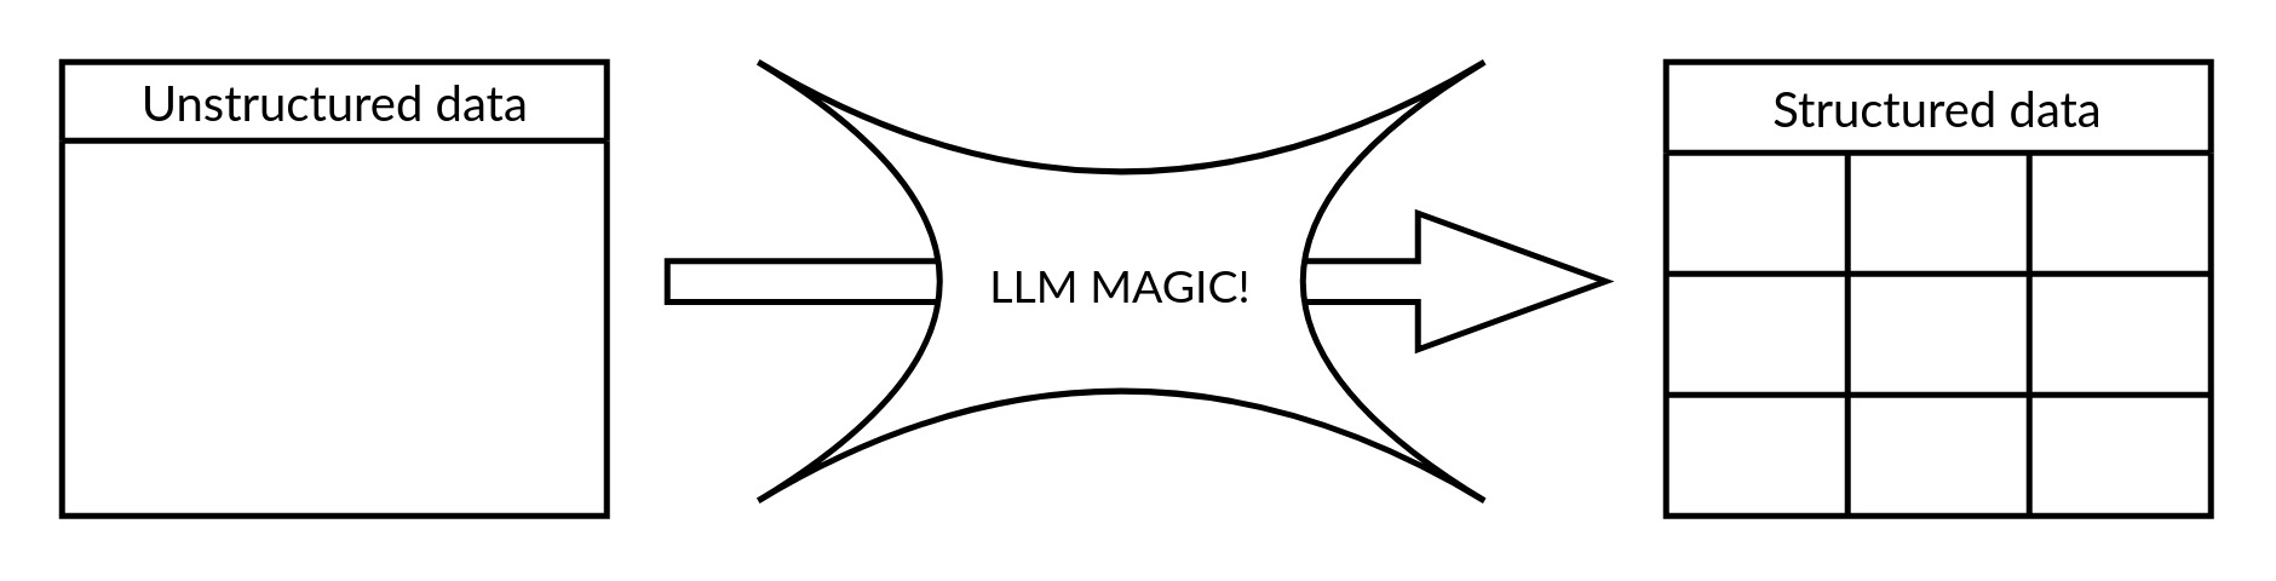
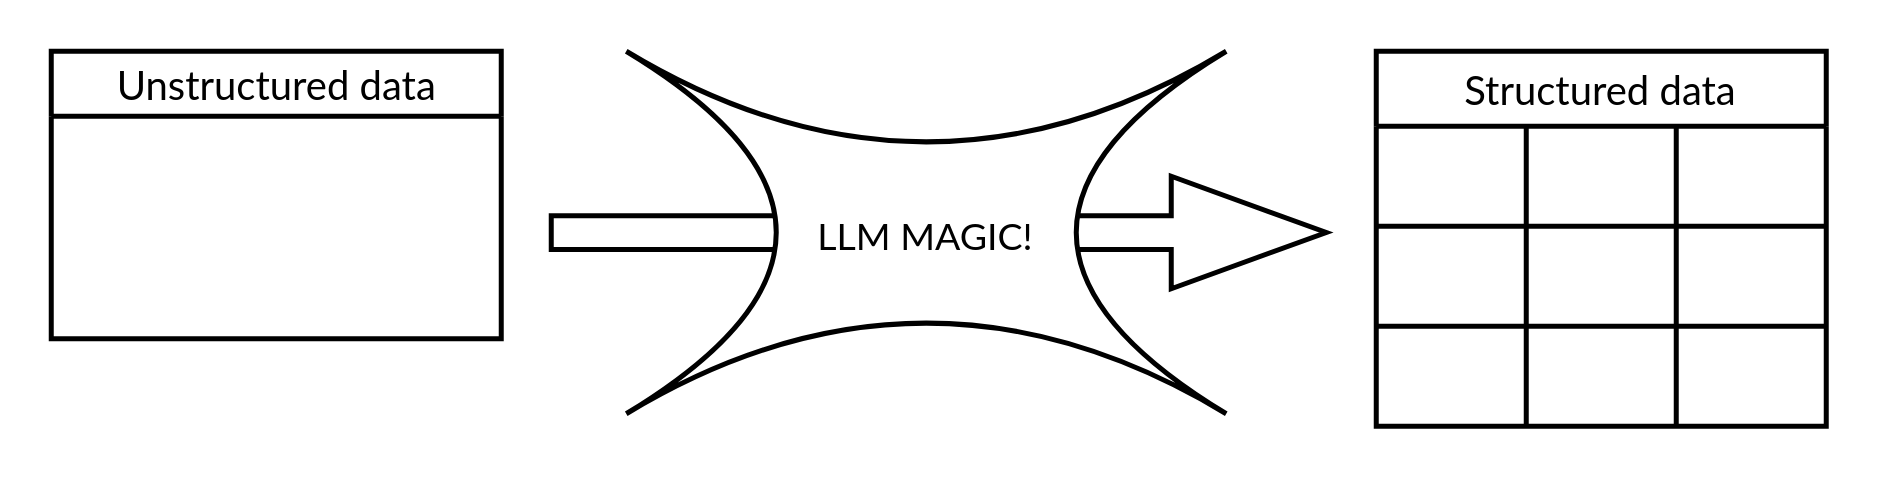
  <mxCell id="0" />
  <mxCell id="1" parent="0" />
  <mxCell id="2" value="Structured data" style="shape=table;startSize=30;container=1;collapsible=0;childLayout=tableLayout;strokeColor=default;fontSize=16;fontFamily=Lato;fontSource=https%3A%2F%2Ffonts.googleapis.com%2Fcss%3Ffamily%3DLato;strokeWidth=2;" vertex="1" parent="1"><mxGeometry x="550" y="20" width="180" height="150" as="geometry" /></mxCell>
  <mxCell id="3" value="" style="shape=tableRow;horizontal=0;startSize=0;swimlaneHead=0;swimlaneBody=0;strokeColor=inherit;top=0;left=0;bottom=0;right=0;collapsible=0;dropTarget=0;fillColor=none;points=[[0,0.5],[1,0.5]];portConstraint=eastwest;fontSize=16;" vertex="1" parent="2"><mxGeometry y="30" width="180" height="40" as="geometry" /></mxCell>
  <mxCell id="4" value="" style="shape=partialRectangle;html=1;whiteSpace=wrap;connectable=0;strokeColor=inherit;overflow=hidden;fillColor=none;top=0;left=0;bottom=0;right=0;pointerEvents=1;fontSize=16;" vertex="1" parent="3"><mxGeometry width="60" height="40" as="geometry"><mxRectangle width="60" height="40" as="alternateBounds" /></mxGeometry></mxCell>
  <mxCell id="5" value="" style="shape=partialRectangle;html=1;whiteSpace=wrap;connectable=0;strokeColor=inherit;overflow=hidden;fillColor=none;top=0;left=0;bottom=0;right=0;pointerEvents=1;fontSize=16;" vertex="1" parent="3"><mxGeometry x="60" width="60" height="40" as="geometry"><mxRectangle width="60" height="40" as="alternateBounds" /></mxGeometry></mxCell>
  <mxCell id="6" value="" style="shape=partialRectangle;html=1;whiteSpace=wrap;connectable=0;strokeColor=inherit;overflow=hidden;fillColor=none;top=0;left=0;bottom=0;right=0;pointerEvents=1;fontSize=16;" vertex="1" parent="3"><mxGeometry x="120" width="60" height="40" as="geometry"><mxRectangle width="60" height="40" as="alternateBounds" /></mxGeometry></mxCell>
  <mxCell id="7" value="" style="shape=tableRow;horizontal=0;startSize=0;swimlaneHead=0;swimlaneBody=0;strokeColor=inherit;top=0;left=0;bottom=0;right=0;collapsible=0;dropTarget=0;fillColor=none;points=[[0,0.5],[1,0.5]];portConstraint=eastwest;fontSize=16;" vertex="1" parent="2"><mxGeometry y="70" width="180" height="40" as="geometry" /></mxCell>
  <mxCell id="8" value="" style="shape=partialRectangle;html=1;whiteSpace=wrap;connectable=0;strokeColor=inherit;overflow=hidden;fillColor=none;top=0;left=0;bottom=0;right=0;pointerEvents=1;fontSize=16;" vertex="1" parent="7"><mxGeometry width="60" height="40" as="geometry"><mxRectangle width="60" height="40" as="alternateBounds" /></mxGeometry></mxCell>
  <mxCell id="9" value="" style="shape=partialRectangle;html=1;whiteSpace=wrap;connectable=0;strokeColor=inherit;overflow=hidden;fillColor=none;top=0;left=0;bottom=0;right=0;pointerEvents=1;fontSize=16;" vertex="1" parent="7"><mxGeometry x="60" width="60" height="40" as="geometry"><mxRectangle width="60" height="40" as="alternateBounds" /></mxGeometry></mxCell>
  <mxCell id="10" value="" style="shape=partialRectangle;html=1;whiteSpace=wrap;connectable=0;strokeColor=inherit;overflow=hidden;fillColor=none;top=0;left=0;bottom=0;right=0;pointerEvents=1;fontSize=16;" vertex="1" parent="7"><mxGeometry x="120" width="60" height="40" as="geometry"><mxRectangle width="60" height="40" as="alternateBounds" /></mxGeometry></mxCell>
  <mxCell id="11" value="" style="shape=tableRow;horizontal=0;startSize=0;swimlaneHead=0;swimlaneBody=0;strokeColor=inherit;top=0;left=0;bottom=0;right=0;collapsible=0;dropTarget=0;fillColor=none;points=[[0,0.5],[1,0.5]];portConstraint=eastwest;fontSize=16;" vertex="1" parent="2"><mxGeometry y="110" width="180" height="40" as="geometry" /></mxCell>
  <mxCell id="12" value="" style="shape=partialRectangle;html=1;whiteSpace=wrap;connectable=0;strokeColor=inherit;overflow=hidden;fillColor=none;top=0;left=0;bottom=0;right=0;pointerEvents=1;fontSize=16;" vertex="1" parent="11"><mxGeometry width="60" height="40" as="geometry"><mxRectangle width="60" height="40" as="alternateBounds" /></mxGeometry></mxCell>
  <mxCell id="13" value="" style="shape=partialRectangle;html=1;whiteSpace=wrap;connectable=0;strokeColor=inherit;overflow=hidden;fillColor=none;top=0;left=0;bottom=0;right=0;pointerEvents=1;fontSize=16;" vertex="1" parent="11"><mxGeometry x="60" width="60" height="40" as="geometry"><mxRectangle width="60" height="40" as="alternateBounds" /></mxGeometry></mxCell>
  <mxCell id="14" value="" style="shape=partialRectangle;html=1;whiteSpace=wrap;connectable=0;strokeColor=inherit;overflow=hidden;fillColor=none;top=0;left=0;bottom=0;right=0;pointerEvents=1;fontSize=16;" vertex="1" parent="11"><mxGeometry x="120" width="60" height="40" as="geometry"><mxRectangle width="60" height="40" as="alternateBounds" /></mxGeometry></mxCell>
- <mxCell id="15" value="&lt;div style=&quot;font-size: 16px;&quot;&gt;Unstructured data&lt;/div&gt;" style="swimlane;fontStyle=0;childLayout=stackLayout;horizontal=1;startSize=26;horizontalStack=0;resizeParent=1;resizeParentMax=0;resizeLast=0;collapsible=1;marginBottom=0;html=1;strokeWidth=2;fontFamily=Lato;fontSource=https%3A%2F%2Ffonts.googleapis.com%2Fcss%3Ffamily%3DLato;fontSize=16;" vertex="1" parent="1"><mxGeometry x="20" y="20" width="180" height="150" as="geometry" /></mxCell>
+ <mxCell id="15" value="&lt;div style=&quot;font-size: 16px;&quot;&gt;Unstructured data&lt;/div&gt;" style="swimlane;fontStyle=0;childLayout=stackLayout;horizontal=1;startSize=26;horizontalStack=0;resizeParent=1;resizeParentMax=0;resizeLast=0;collapsible=1;marginBottom=0;html=1;strokeWidth=2;fontFamily=Lato;fontSource=https%3A%2F%2Ffonts.googleapis.com%2Fcss%3Ffamily%3DLato;fontSize=16;" vertex="1" parent="1"><mxGeometry x="20" y="20" width="180" height="115" as="geometry" /></mxCell>
  <mxCell id="16" value="" style="shape=singleArrow;whiteSpace=wrap;html=1;strokeWidth=2;" vertex="1" parent="1"><mxGeometry x="220" y="70" width="310" height="45" as="geometry" /></mxCell>
  <mxCell id="17" value="LLM MAGIC!" style="shape=switch;whiteSpace=wrap;html=1;strokeWidth=2;fontSize=15;fontFamily=Lato;fontSource=https%3A%2F%2Ffonts.googleapis.com%2Fcss%3Ffamily%3DLato;" vertex="1" parent="1"><mxGeometry x="250" y="20" width="240" height="145" as="geometry" /></mxCell>
